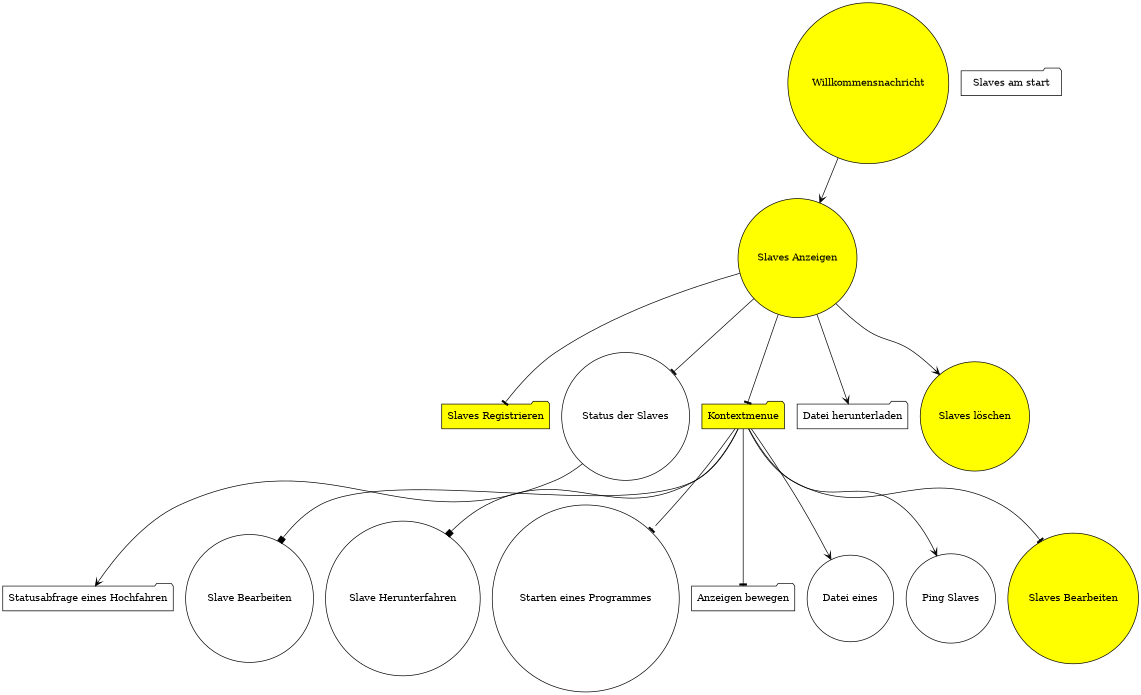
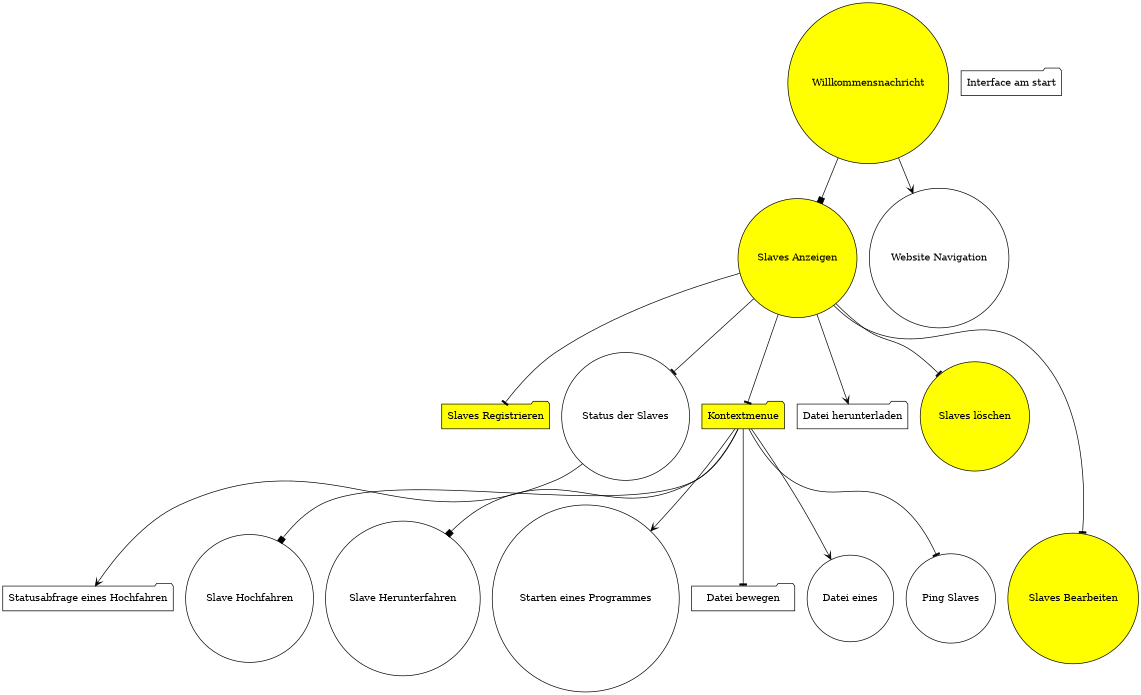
  digraph {
    node [shape=circle]
    edge [arrowhead=tee]
    n1 [fillcolor=yellow label=Willkommensnachricht style=filled]
    n2 [fillcolor=yellow label="Slaves Anzeigen" style=filled]
+   n3 [label="Website Navigation"]
    n4 [fillcolor=yellow label="Slaves Registrieren" shape=folder style=filled]
    n5 [label="Status der Slaves"]
    n6 [fillcolor=yellow label=Kontextmenue shape=folder style=filled]
    n7 [label="Datei herunterladen" shape=folder]
    n8 [fillcolor=yellow label="Slaves löschen" style=filled]
    n9 [fillcolor=yellow label="Slaves Bearbeiten" style=filled]
    n10 [label="Statusabfrage eines Hochfahren" shape=folder]
-   n11 [label="Slave Bearbeiten"]
+   n11 [label="Slave Hochfahren"]
    n12 [label="Slave Herunterfahren"]
    n13 [label="Starten eines Programmes"]
-   n14 [label="Anzeigen bewegen" shape=folder]
+   n14 [label="Datei bewegen" shape=folder]
    n15 [label="Datei eines"]
    n16 [label="Ping Slaves"]
-   n17 [label="Slaves am start" shape=folder]
-   n1 -> n2 [arrowhead=vee]
+   n17 [label="Interface am start" shape=folder]
+   n1 -> n2 [arrowhead=box]
+   n1 -> n3 [arrowhead=vee]
    n2 -> n4
    n2 -> n5
    n2 -> n6
    n2 -> n7 [arrowhead=vee]
-   n2 -> n8 [arrowhead=vee]
-   n6 -> n9
+   n2 -> n8
+   n2 -> n9
    n5 -> n10 [arrowhead=vee]
    n6 -> n11 [arrowhead=box]
    n6 -> n12 [arrowhead=box]
-   n6 -> n13
+   n6 -> n13 [arrowhead=vee]
    n6 -> n14
    n6 -> n15 [arrowhead=vee]
-   n6 -> n16 [arrowhead=vee]
+   n6 -> n16
  }
